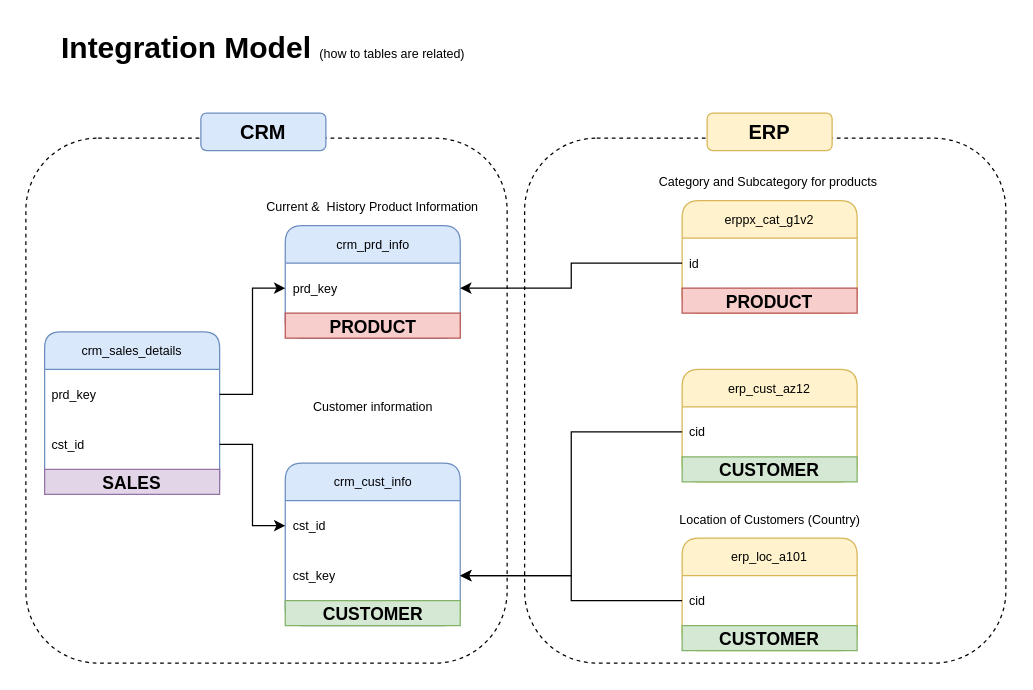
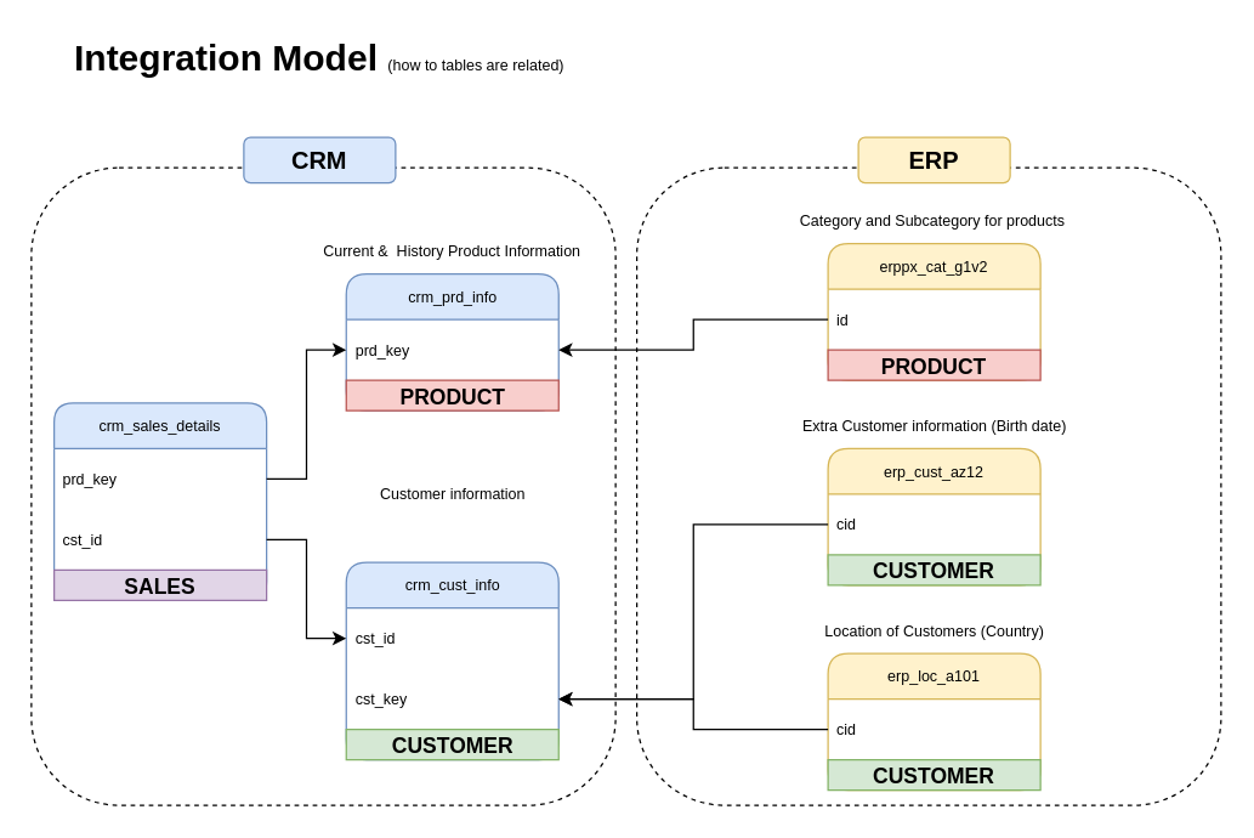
  <mxCell id="0" />
  <mxCell id="1" parent="0" />
  <mxCell id="2" value="" style="rounded=1;whiteSpace=wrap;html=1;fillColor=none;dashed=1;" parent="1" vertex="1"><mxGeometry x="419" y="110" width="385" height="420" as="geometry" /></mxCell>
  <mxCell id="3" value="" style="rounded=1;whiteSpace=wrap;html=1;fillColor=none;dashed=1;" parent="1" vertex="1"><mxGeometry x="20" y="110" width="385" height="420" as="geometry" /></mxCell>
  <mxCell id="4" value="&lt;span style=&quot;font-size: 24px;&quot;&gt;Integration Model &lt;/span&gt;&lt;font style=&quot;font-size: 10px; font-weight: normal;&quot;&gt;(how to tables are related)&lt;/font&gt;" style="text;strokeColor=none;align=center;fillColor=none;html=1;verticalAlign=middle;whiteSpace=wrap;rounded=0;fontSize=30;fontStyle=1" parent="1" vertex="1"><mxGeometry x="35" y="20" width="350" height="30" as="geometry" /></mxCell>
  <mxCell id="5" value="crm_cust_info" style="swimlane;fontStyle=0;childLayout=stackLayout;horizontal=1;startSize=30;horizontalStack=0;resizeParent=1;resizeParentMax=0;resizeLast=0;collapsible=1;marginBottom=0;whiteSpace=wrap;html=1;rounded=1;fillColor=#dae8fc;strokeColor=#6c8ebf;fontSize=10;" parent="1" vertex="1"><mxGeometry x="227.5" y="370" width="140" height="130" as="geometry"><mxRectangle x="80" y="80" width="100" height="30" as="alternateBounds" /></mxGeometry></mxCell>
  <mxCell id="6" value="cst_id" style="text;strokeColor=none;fillColor=none;align=left;verticalAlign=middle;spacingLeft=4;spacingRight=4;overflow=hidden;points=[[0,0.5],[1,0.5]];portConstraint=eastwest;rotatable=0;whiteSpace=wrap;html=1;fontSize=10;" parent="5" vertex="1"><mxGeometry y="30" width="140" height="40" as="geometry" /></mxCell>
  <mxCell id="7" value="cst_key" style="text;strokeColor=none;fillColor=none;align=left;verticalAlign=middle;spacingLeft=4;spacingRight=4;overflow=hidden;points=[[0,0.5],[1,0.5]];portConstraint=eastwest;rotatable=0;whiteSpace=wrap;html=1;fontSize=10;" parent="5" vertex="1"><mxGeometry y="70" width="140" height="40" as="geometry" /></mxCell>
  <mxCell id="8" value="CUSTOMER" style="text;html=1;strokeColor=#82b366;fillColor=#d5e8d4;align=center;verticalAlign=middle;whiteSpace=wrap;overflow=hidden;fontSize=14;fontStyle=1" vertex="1" parent="5"><mxGeometry y="110" width="140" height="20" as="geometry" /></mxCell>
  <mxCell id="9" value="&lt;font style=&quot;font-size: 10px;&quot;&gt;Customer information&lt;/font&gt;" style="text;html=1;align=center;verticalAlign=middle;whiteSpace=wrap;rounded=0;" parent="1" vertex="1"><mxGeometry x="232.5" y="310" width="130" height="30" as="geometry" /></mxCell>
  <mxCell id="10" value="crm_prd_info" style="swimlane;fontStyle=0;childLayout=stackLayout;horizontal=1;startSize=30;horizontalStack=0;resizeParent=1;resizeParentMax=0;resizeLast=0;collapsible=1;marginBottom=0;whiteSpace=wrap;html=1;rounded=1;fillColor=#dae8fc;strokeColor=#6c8ebf;fontSize=10;" parent="1" vertex="1"><mxGeometry x="227.5" y="180" width="140" height="90" as="geometry"><mxRectangle x="80" y="80" width="100" height="30" as="alternateBounds" /></mxGeometry></mxCell>
  <mxCell id="11" value="prd_key" style="text;strokeColor=none;fillColor=none;align=left;verticalAlign=middle;spacingLeft=4;spacingRight=4;overflow=hidden;points=[[0,0.5],[1,0.5]];portConstraint=eastwest;rotatable=0;whiteSpace=wrap;html=1;fontSize=10;" parent="10" vertex="1"><mxGeometry y="30" width="140" height="40" as="geometry" /></mxCell>
  <mxCell id="12" value="PRODUCT" style="text;html=1;strokeColor=#b85450;fillColor=#f8cecc;align=center;verticalAlign=middle;whiteSpace=wrap;overflow=hidden;fontSize=14;fontStyle=1" vertex="1" parent="10"><mxGeometry y="70" width="140" height="20" as="geometry" /></mxCell>
  <mxCell id="13" value="&lt;font style=&quot;font-size: 10px;&quot;&gt;Current &amp;amp;&amp;nbsp; History Product Information&lt;/font&gt;" style="text;html=1;align=center;verticalAlign=middle;whiteSpace=wrap;rounded=0;" parent="1" vertex="1"><mxGeometry x="190" y="150" width="215" height="30" as="geometry" /></mxCell>
  <mxCell id="14" value="crm_sales_details" style="swimlane;fontStyle=0;childLayout=stackLayout;horizontal=1;startSize=30;horizontalStack=0;resizeParent=1;resizeParentMax=0;resizeLast=0;collapsible=1;marginBottom=0;whiteSpace=wrap;html=1;rounded=1;fillColor=#dae8fc;strokeColor=#6c8ebf;fontSize=10;arcSize=14;" parent="1" vertex="1"><mxGeometry x="35" y="265" width="140" height="130" as="geometry"><mxRectangle x="80" y="80" width="100" height="30" as="alternateBounds" /></mxGeometry></mxCell>
  <mxCell id="15" value="prd_key" style="text;strokeColor=none;fillColor=none;align=left;verticalAlign=middle;spacingLeft=4;spacingRight=4;overflow=hidden;points=[[0,0.5],[1,0.5]];portConstraint=eastwest;rotatable=0;whiteSpace=wrap;html=1;fontSize=10;" parent="14" vertex="1"><mxGeometry y="30" width="140" height="40" as="geometry" /></mxCell>
  <mxCell id="16" value="cst_id" style="text;strokeColor=none;fillColor=none;align=left;verticalAlign=middle;spacingLeft=4;spacingRight=4;overflow=hidden;points=[[0,0.5],[1,0.5]];portConstraint=eastwest;rotatable=0;whiteSpace=wrap;html=1;fontSize=10;" parent="14" vertex="1"><mxGeometry y="70" width="140" height="40" as="geometry" /></mxCell>
  <mxCell id="17" value="SALES" style="text;html=1;strokeColor=#9673a6;fillColor=#e1d5e7;align=center;verticalAlign=middle;whiteSpace=wrap;overflow=hidden;fontSize=14;fontStyle=1" vertex="1" parent="14"><mxGeometry y="110" width="140" height="20" as="geometry" /></mxCell>
  <mxCell id="18" style="edgeStyle=orthogonalEdgeStyle;rounded=0;orthogonalLoop=1;jettySize=auto;html=1;" parent="1" source="16" target="6" edge="1"><mxGeometry relative="1" as="geometry" /></mxCell>
  <mxCell id="19" style="edgeStyle=orthogonalEdgeStyle;rounded=0;orthogonalLoop=1;jettySize=auto;html=1;" parent="1" source="15" target="11" edge="1"><mxGeometry relative="1" as="geometry" /></mxCell>
  <mxCell id="20" value="erp_cust_az12" style="swimlane;fontStyle=0;childLayout=stackLayout;horizontal=1;startSize=30;horizontalStack=0;resizeParent=1;resizeParentMax=0;resizeLast=0;collapsible=1;marginBottom=0;whiteSpace=wrap;html=1;rounded=1;fillColor=#fff2cc;strokeColor=#d6b656;fontSize=10;" parent="1" vertex="1"><mxGeometry x="545" y="295" width="140" height="90" as="geometry"><mxRectangle x="80" y="80" width="100" height="30" as="alternateBounds" /></mxGeometry></mxCell>
  <mxCell id="21" value="cid" style="text;strokeColor=none;fillColor=none;align=left;verticalAlign=middle;spacingLeft=4;spacingRight=4;overflow=hidden;points=[[0,0.5],[1,0.5]];portConstraint=eastwest;rotatable=0;whiteSpace=wrap;html=1;fontSize=10;" parent="20" vertex="1"><mxGeometry y="30" width="140" height="40" as="geometry" /></mxCell>
  <mxCell id="22" value="CUSTOMER" style="text;html=1;strokeColor=#82b366;fillColor=#d5e8d4;align=center;verticalAlign=middle;whiteSpace=wrap;overflow=hidden;fontSize=14;fontStyle=1" vertex="1" parent="20"><mxGeometry y="70" width="140" height="20" as="geometry" /></mxCell>
+ <mxCell id="23" value="&lt;font style=&quot;font-size: 10px;&quot;&gt;Extra Customer information (Birth date)&lt;/font&gt;" style="text;html=1;align=center;verticalAlign=middle;whiteSpace=wrap;rounded=0;" parent="1" vertex="1"><mxGeometry x="507.5" y="265" width="215" height="30" as="geometry" /></mxCell>
  <mxCell id="24" style="edgeStyle=orthogonalEdgeStyle;rounded=0;orthogonalLoop=1;jettySize=auto;html=1;entryX=1;entryY=0.5;entryDx=0;entryDy=0;" parent="1" source="21" target="7" edge="1"><mxGeometry relative="1" as="geometry" /></mxCell>
  <mxCell id="25" value="erp_loc_a101" style="swimlane;fontStyle=0;childLayout=stackLayout;horizontal=1;startSize=30;horizontalStack=0;resizeParent=1;resizeParentMax=0;resizeLast=0;collapsible=1;marginBottom=0;whiteSpace=wrap;html=1;rounded=1;fillColor=#fff2cc;strokeColor=#d6b656;fontSize=10;" parent="1" vertex="1"><mxGeometry x="545" y="430" width="140" height="90" as="geometry"><mxRectangle x="80" y="80" width="100" height="30" as="alternateBounds" /></mxGeometry></mxCell>
  <mxCell id="26" value="cid" style="text;strokeColor=none;fillColor=none;align=left;verticalAlign=middle;spacingLeft=4;spacingRight=4;overflow=hidden;points=[[0,0.5],[1,0.5]];portConstraint=eastwest;rotatable=0;whiteSpace=wrap;html=1;fontSize=10;" parent="25" vertex="1"><mxGeometry y="30" width="140" height="40" as="geometry" /></mxCell>
  <mxCell id="27" value="CUSTOMER" style="text;html=1;strokeColor=#82b366;fillColor=#d5e8d4;align=center;verticalAlign=middle;whiteSpace=wrap;overflow=hidden;fontSize=14;fontStyle=1" vertex="1" parent="25"><mxGeometry y="70" width="140" height="20" as="geometry" /></mxCell>
  <mxCell id="28" value="&lt;font style=&quot;font-size: 10px;&quot;&gt;Location of Customers (Country)&lt;/font&gt;" style="text;html=1;align=center;verticalAlign=middle;whiteSpace=wrap;rounded=0;" parent="1" vertex="1"><mxGeometry x="507.5" y="400" width="215" height="30" as="geometry" /></mxCell>
  <mxCell id="29" style="edgeStyle=orthogonalEdgeStyle;rounded=0;orthogonalLoop=1;jettySize=auto;html=1;" parent="1" source="26" target="7" edge="1"><mxGeometry relative="1" as="geometry" /></mxCell>
  <mxCell id="30" value="erppx_cat_g1v2" style="swimlane;fontStyle=0;childLayout=stackLayout;horizontal=1;startSize=30;horizontalStack=0;resizeParent=1;resizeParentMax=0;resizeLast=0;collapsible=1;marginBottom=0;whiteSpace=wrap;html=1;rounded=1;fillColor=#fff2cc;strokeColor=#d6b656;fontSize=10;" parent="1" vertex="1"><mxGeometry x="545" y="160" width="140" height="90" as="geometry"><mxRectangle x="80" y="80" width="100" height="30" as="alternateBounds" /></mxGeometry></mxCell>
  <mxCell id="31" value="id" style="text;strokeColor=none;fillColor=none;align=left;verticalAlign=middle;spacingLeft=4;spacingRight=4;overflow=hidden;points=[[0,0.5],[1,0.5]];portConstraint=eastwest;rotatable=0;whiteSpace=wrap;html=1;fontSize=10;" parent="30" vertex="1"><mxGeometry y="30" width="140" height="40" as="geometry" /></mxCell>
  <mxCell id="32" value="PRODUCT" style="text;html=1;strokeColor=#b85450;fillColor=#f8cecc;align=center;verticalAlign=middle;whiteSpace=wrap;overflow=hidden;fontSize=14;fontStyle=1" vertex="1" parent="30"><mxGeometry y="70" width="140" height="20" as="geometry" /></mxCell>
  <mxCell id="33" value="&lt;font style=&quot;font-size: 10px;&quot;&gt;Category and Subcategory for products&amp;nbsp;&lt;/font&gt;" style="text;html=1;align=center;verticalAlign=middle;whiteSpace=wrap;rounded=0;" parent="1" vertex="1"><mxGeometry x="507.5" y="130" width="215" height="30" as="geometry" /></mxCell>
  <mxCell id="34" style="edgeStyle=orthogonalEdgeStyle;rounded=0;orthogonalLoop=1;jettySize=auto;html=1;" parent="1" source="31" target="11" edge="1"><mxGeometry relative="1" as="geometry" /></mxCell>
  <mxCell id="35" value="CRM" style="rounded=1;whiteSpace=wrap;html=1;fillColor=#dae8fc;strokeColor=#6c8ebf;fontStyle=1;fontSize=16;" parent="1" vertex="1"><mxGeometry x="160" y="90" width="100" height="30" as="geometry" /></mxCell>
  <mxCell id="36" value="ERP" style="rounded=1;whiteSpace=wrap;html=1;fillColor=#fff2cc;strokeColor=#d6b656;fontStyle=1;fontSize=16;" parent="1" vertex="1"><mxGeometry x="565" y="90" width="100" height="30" as="geometry" /></mxCell>
